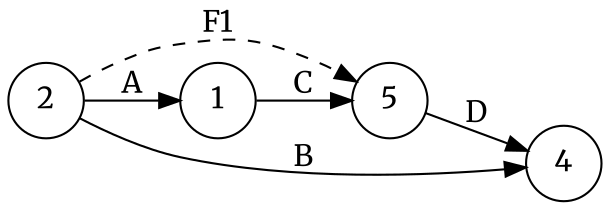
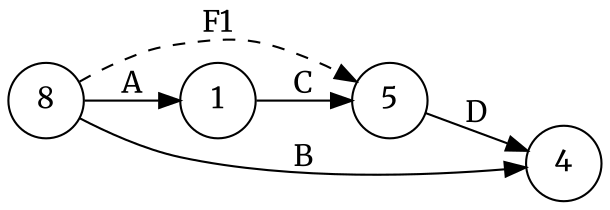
  digraph {
    fontname=Merriweather
    rankdir=LR
    node [fontname=Merriweather shape=circle]
    edge [fontname=Merriweather splines=line]
    n1 [label=5]
    1
-   2
+   2 [label=8]
    4
    n1 -> 4 [label=D]
    1 -> n1 [label=C]
    2 -> n1 [label=F1 style=dashed]
    2 -> 1 [label=A]
    2 -> 4 [label=B]
  }
